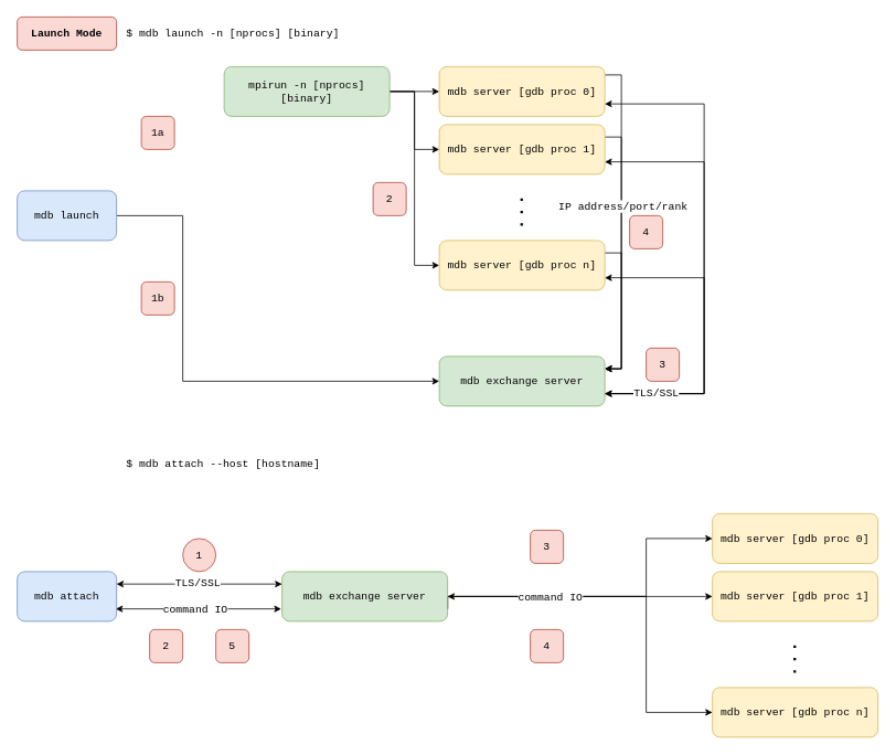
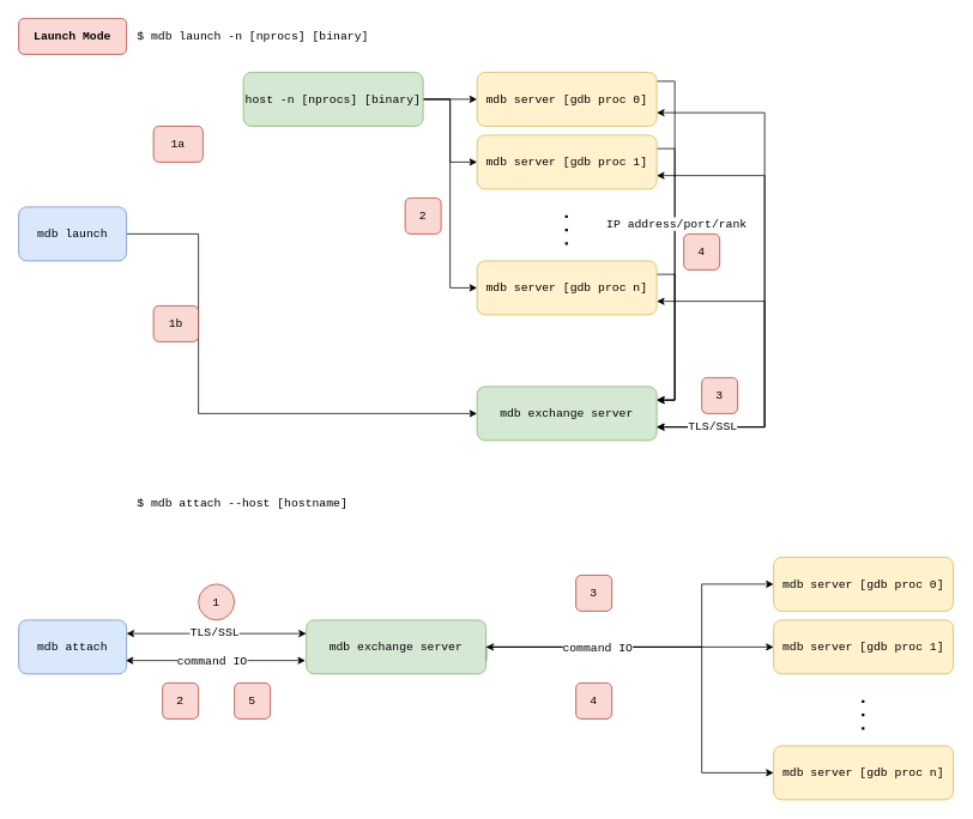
  <mxCell id="0" />
  <mxCell id="1" parent="0" />
  <mxCell id="2" value="Launch Mode" style="text;strokeColor=#ae4132;align=center;fillColor=#fad9d5;html=1;verticalAlign=middle;whiteSpace=wrap;rounded=1;glass=0;fontSize=13;fontFamily=Courier New;fontStyle=1" parent="1" vertex="1"><mxGeometry x="20" y="20" width="120" height="40" as="geometry" /></mxCell>
  <mxCell id="3" value="$ mdb launch -n [nprocs] [binary]" style="text;strokeColor=none;align=left;fillColor=none;html=1;verticalAlign=middle;whiteSpace=wrap;rounded=0;fontSize=13;fontFamily=Courier New;" parent="1" vertex="1"><mxGeometry x="150" y="20" width="320" height="40" as="geometry" /></mxCell>
  <mxCell id="4" style="edgeStyle=orthogonalEdgeStyle;rounded=0;orthogonalLoop=1;jettySize=auto;html=1;exitX=1;exitY=0.5;exitDx=0;exitDy=0;entryX=0;entryY=0.5;entryDx=0;entryDy=0;fontSize=13;fontFamily=Courier New;" parent="1" source="5" target="7" edge="1"><mxGeometry relative="1" as="geometry"><Array as="points"><mxPoint x="220" y="260" /><mxPoint x="220" y="460" /></Array></mxGeometry></mxCell>
  <mxCell id="5" value="mdb launch" style="rounded=1;whiteSpace=wrap;html=1;fillColor=#dae8fc;strokeColor=#6c8ebf;fontSize=13;fontFamily=Courier New;" parent="1" vertex="1"><mxGeometry x="20" y="230" width="120" height="60" as="geometry" /></mxCell>
  <mxCell id="6" style="edgeStyle=orthogonalEdgeStyle;rounded=0;orthogonalLoop=1;jettySize=auto;html=1;exitX=1;exitY=0.75;exitDx=0;exitDy=0;entryX=1;entryY=0.75;entryDx=0;entryDy=0;fontSize=13;fontFamily=Courier New;" edge="1" parent="1" source="7" target="43"><mxGeometry relative="1" as="geometry"><Array as="points"><mxPoint x="850" y="475" /><mxPoint x="850" y="335" /></Array></mxGeometry></mxCell>
  <mxCell id="7" value="mdb exchange server" style="rounded=1;whiteSpace=wrap;html=1;fillColor=#d5e8d4;strokeColor=#82b366;fontSize=13;fontFamily=Courier New;" parent="1" vertex="1"><mxGeometry x="530" y="430" width="200" height="60" as="geometry" /></mxCell>
  <mxCell id="8" style="edgeStyle=orthogonalEdgeStyle;rounded=0;orthogonalLoop=1;jettySize=auto;html=1;exitX=1;exitY=0.5;exitDx=0;exitDy=0;entryX=0;entryY=0.5;entryDx=0;entryDy=0;fontSize=13;fontFamily=Courier New;" parent="1" source="11" target="43" edge="1"><mxGeometry relative="1" as="geometry" /></mxCell>
  <mxCell id="9" style="edgeStyle=orthogonalEdgeStyle;rounded=0;orthogonalLoop=1;jettySize=auto;html=1;exitX=1;exitY=0.5;exitDx=0;exitDy=0;entryX=0;entryY=0.5;entryDx=0;entryDy=0;fontSize=13;fontFamily=Courier New;" parent="1" source="11" target="42" edge="1"><mxGeometry relative="1" as="geometry" /></mxCell>
  <mxCell id="10" style="edgeStyle=orthogonalEdgeStyle;rounded=0;orthogonalLoop=1;jettySize=auto;html=1;exitX=1;exitY=0.5;exitDx=0;exitDy=0;entryX=0;entryY=0.5;entryDx=0;entryDy=0;fontSize=13;fontFamily=Courier New;" parent="1" source="11" target="41" edge="1"><mxGeometry relative="1" as="geometry" /></mxCell>
- <mxCell id="11" value="mpirun -n [nprocs] [binary]" style="rounded=1;whiteSpace=wrap;html=1;fillColor=#d5e8d4;strokeColor=#82b366;fontSize=13;fontFamily=Courier New;" parent="1" vertex="1"><mxGeometry x="270" y="80" width="200" height="60" as="geometry" /></mxCell>
+ <mxCell id="11" value="host -n [nprocs] [binary]" style="rounded=1;whiteSpace=wrap;html=1;fillColor=#d5e8d4;strokeColor=#82b366;fontSize=13;fontFamily=Courier New;" parent="1" vertex="1"><mxGeometry x="270" y="80" width="200" height="60" as="geometry" /></mxCell>
  <mxCell id="12" value="$ mdb attach --host [hostname]" style="text;strokeColor=none;align=left;fillColor=none;html=1;verticalAlign=middle;whiteSpace=wrap;rounded=0;fontSize=13;fontFamily=Courier New;" parent="1" vertex="1"><mxGeometry x="150" y="540" width="320" height="40" as="geometry" /></mxCell>
- <mxCell id="13" value="1a" style="rounded=1;whiteSpace=wrap;html=1;fillColor=#fad9d5;strokeColor=#ae4132;fontSize=13;fontFamily=Courier New;" parent="1" vertex="1"><mxGeometry x="170" y="140" width="40" height="40" as="geometry" /></mxCell>
- <mxCell id="14" value="1b" style="rounded=1;whiteSpace=wrap;html=1;fillColor=#fad9d5;strokeColor=#ae4132;fontSize=13;fontFamily=Courier New;" parent="1" vertex="1"><mxGeometry x="170" y="340" width="40" height="40" as="geometry" /></mxCell>
+ <mxCell id="13" value="1a" style="rounded=1;whiteSpace=wrap;html=1;fillColor=#fad9d5;strokeColor=#ae4132;fontSize=13;fontFamily=Courier New;" parent="1" vertex="1"><mxGeometry x="170" y="140" width="55" height="40" as="geometry" /></mxCell>
+ <mxCell id="14" value="1b" style="rounded=1;whiteSpace=wrap;html=1;fillColor=#fad9d5;strokeColor=#ae4132;fontSize=13;fontFamily=Courier New;" parent="1" vertex="1"><mxGeometry x="170" y="340" width="50" height="40" as="geometry" /></mxCell>
  <mxCell id="15" value="2" style="rounded=1;whiteSpace=wrap;html=1;fillColor=#fad9d5;strokeColor=#ae4132;fontSize=13;fontFamily=Courier New;" parent="1" vertex="1"><mxGeometry x="450" y="220" width="40" height="40" as="geometry" /></mxCell>
  <mxCell id="16" value="3" style="rounded=1;whiteSpace=wrap;html=1;fillColor=#fad9d5;strokeColor=#ae4132;fontSize=13;fontFamily=Courier New;" parent="1" vertex="1"><mxGeometry x="780" y="420" width="40" height="40" as="geometry" /></mxCell>
  <mxCell id="17" style="edgeStyle=orthogonalEdgeStyle;rounded=0;orthogonalLoop=1;jettySize=auto;html=1;exitX=1;exitY=0.5;exitDx=0;exitDy=0;entryX=1;entryY=0.5;entryDx=0;entryDy=0;endArrow=classic;endFill=1;fontSize=13;fontFamily=Courier New;" parent="1" source="20" target="20" edge="1"><mxGeometry relative="1" as="geometry" /></mxCell>
  <mxCell id="18" style="edgeStyle=orthogonalEdgeStyle;rounded=0;orthogonalLoop=1;jettySize=auto;html=1;exitX=1;exitY=0.75;exitDx=0;exitDy=0;entryX=0;entryY=0.75;entryDx=0;entryDy=0;startArrow=classic;startFill=1;fontSize=13;fontFamily=Courier New;" parent="1" edge="1"><mxGeometry relative="1" as="geometry"><mxPoint x="139" y="735" as="sourcePoint" /><mxPoint x="339" y="735" as="targetPoint" /></mxGeometry></mxCell>
  <mxCell id="19" value="command IO" style="edgeLabel;html=1;align=center;verticalAlign=middle;resizable=0;points=[];fontSize=13;fontFamily=Courier New;" vertex="1" connectable="0" parent="18"><mxGeometry x="-0.047" relative="1" as="geometry"><mxPoint as="offset" /></mxGeometry></mxCell>
  <mxCell id="20" value="mdb attach" style="rounded=1;whiteSpace=wrap;html=1;fontSize=13;fontFamily=Courier New;fillColor=#dae8fc;strokeColor=#6c8ebf;" parent="1" vertex="1"><mxGeometry x="20" y="690" width="120" height="60" as="geometry" /></mxCell>
  <mxCell id="21" style="edgeStyle=orthogonalEdgeStyle;rounded=0;orthogonalLoop=1;jettySize=auto;html=1;exitX=0;exitY=0.25;exitDx=0;exitDy=0;entryX=1;entryY=0.25;entryDx=0;entryDy=0;startArrow=classic;startFill=1;fontSize=13;fontFamily=Courier New;" parent="1" source="27" target="20" edge="1"><mxGeometry relative="1" as="geometry" /></mxCell>
  <mxCell id="22" value="TLS/SSL" style="edgeLabel;html=1;align=center;verticalAlign=middle;resizable=0;points=[];fontSize=13;fontFamily=Courier New;" vertex="1" connectable="0" parent="21"><mxGeometry x="0.03" y="-2" relative="1" as="geometry"><mxPoint as="offset" /></mxGeometry></mxCell>
  <mxCell id="23" style="edgeStyle=orthogonalEdgeStyle;rounded=0;orthogonalLoop=1;jettySize=auto;html=1;exitX=1;exitY=0.75;exitDx=0;exitDy=0;entryX=0;entryY=0.5;entryDx=0;entryDy=0;fontSize=13;fontFamily=Courier New;" parent="1" source="27" target="46" edge="1"><mxGeometry relative="1" as="geometry"><Array as="points"><mxPoint x="540" y="720" /></Array></mxGeometry></mxCell>
  <mxCell id="24" style="edgeStyle=orthogonalEdgeStyle;rounded=0;orthogonalLoop=1;jettySize=auto;html=1;exitX=1;exitY=0.75;exitDx=0;exitDy=0;entryX=0;entryY=0.5;entryDx=0;entryDy=0;fontSize=13;fontFamily=Courier New;" parent="1" source="27" target="45" edge="1"><mxGeometry relative="1" as="geometry"><Array as="points"><mxPoint x="540" y="720" /><mxPoint x="780" y="720" /><mxPoint x="780" y="650" /></Array></mxGeometry></mxCell>
  <mxCell id="25" style="edgeStyle=orthogonalEdgeStyle;rounded=0;orthogonalLoop=1;jettySize=auto;html=1;exitX=1;exitY=0.5;exitDx=0;exitDy=0;entryX=0;entryY=0.5;entryDx=0;entryDy=0;startArrow=classic;startFill=1;fontSize=13;fontFamily=Courier New;" parent="1" source="27" target="47" edge="1"><mxGeometry relative="1" as="geometry"><Array as="points"><mxPoint x="780" y="720" /><mxPoint x="780" y="860" /></Array></mxGeometry></mxCell>
  <mxCell id="26" value="command IO" style="edgeLabel;html=1;align=center;verticalAlign=middle;resizable=0;points=[];fontSize=13;fontFamily=Courier New;" parent="25" vertex="1" connectable="0"><mxGeometry x="-0.64" relative="1" as="geometry"><mxPoint x="40" as="offset" /></mxGeometry></mxCell>
  <mxCell id="27" value="mdb exchange server" style="rounded=1;whiteSpace=wrap;html=1;fontSize=13;fontFamily=Courier New;fillColor=#d5e8d4;strokeColor=#82b366;" parent="1" vertex="1"><mxGeometry x="340" y="690" width="200" height="60" as="geometry" /></mxCell>
  <mxCell id="28" value="1" style="ellipse;whiteSpace=wrap;html=1;fillColor=#fad9d5;strokeColor=#ae4132;fontSize=13;fontFamily=Courier New;" parent="1" vertex="1"><mxGeometry x="220" y="650" width="40" height="40" as="geometry" /></mxCell>
  <mxCell id="29" value="2" style="rounded=1;whiteSpace=wrap;html=1;fillColor=#fad9d5;strokeColor=#ae4132;fontSize=13;fontFamily=Courier New;" parent="1" vertex="1"><mxGeometry x="180" y="760" width="40" height="40" as="geometry" /></mxCell>
  <mxCell id="30" value="5" style="rounded=1;whiteSpace=wrap;html=1;fillColor=#fad9d5;strokeColor=#ae4132;fontSize=13;fontFamily=Courier New;" parent="1" vertex="1"><mxGeometry x="260" y="760" width="40" height="40" as="geometry" /></mxCell>
  <mxCell id="31" value="3" style="rounded=1;whiteSpace=wrap;html=1;fillColor=#fad9d5;strokeColor=#ae4132;fontSize=13;fontFamily=Courier New;" parent="1" vertex="1"><mxGeometry x="640" y="640" width="40" height="40" as="geometry" /></mxCell>
  <mxCell id="32" value="4" style="rounded=1;whiteSpace=wrap;html=1;fillColor=#fad9d5;strokeColor=#ae4132;fontSize=13;fontFamily=Courier New;" parent="1" vertex="1"><mxGeometry x="640" y="760" width="40" height="40" as="geometry" /></mxCell>
  <mxCell id="33" value="4" style="rounded=1;whiteSpace=wrap;html=1;fillColor=#fad9d5;strokeColor=#ae4132;fontSize=13;fontFamily=Courier New;" parent="1" vertex="1"><mxGeometry x="760" y="260" width="40" height="40" as="geometry" /></mxCell>
  <mxCell id="34" style="edgeStyle=orthogonalEdgeStyle;rounded=0;orthogonalLoop=1;jettySize=auto;html=1;entryX=1;entryY=0.25;entryDx=0;entryDy=0;fontSize=13;fontFamily=Courier New;" edge="1" parent="1" target="7"><mxGeometry relative="1" as="geometry"><mxPoint x="730" y="90" as="sourcePoint" /><Array as="points"><mxPoint x="730" y="90" /><mxPoint x="750" y="90" /><mxPoint x="750" y="445" /></Array></mxGeometry></mxCell>
  <mxCell id="35" style="edgeStyle=orthogonalEdgeStyle;rounded=0;orthogonalLoop=1;jettySize=auto;html=1;exitX=1;exitY=0.25;exitDx=0;exitDy=0;entryX=1;entryY=0.25;entryDx=0;entryDy=0;fontSize=13;fontFamily=Courier New;" edge="1" parent="1" source="42" target="7"><mxGeometry relative="1" as="geometry"><mxPoint x="730" y="450" as="targetPoint" /><Array as="points"><mxPoint x="750" y="165" /><mxPoint x="750" y="445" /></Array></mxGeometry></mxCell>
  <mxCell id="36" value="IP address/port/rank" style="edgeLabel;html=1;align=center;verticalAlign=middle;resizable=0;points=[];fontSize=13;fontFamily=Courier New;" vertex="1" connectable="0" parent="35"><mxGeometry x="-0.357" y="1" relative="1" as="geometry"><mxPoint as="offset" /></mxGeometry></mxCell>
  <mxCell id="37" style="edgeStyle=orthogonalEdgeStyle;rounded=0;orthogonalLoop=1;jettySize=auto;html=1;exitX=1;exitY=0.25;exitDx=0;exitDy=0;entryX=1;entryY=0.25;entryDx=0;entryDy=0;fontSize=13;fontFamily=Courier New;" edge="1" parent="1" source="43" target="7"><mxGeometry relative="1" as="geometry" /></mxCell>
  <mxCell id="38" style="edgeStyle=orthogonalEdgeStyle;rounded=0;orthogonalLoop=1;jettySize=auto;html=1;exitX=1;exitY=0.75;exitDx=0;exitDy=0;entryX=1;entryY=0.75;entryDx=0;entryDy=0;startArrow=classic;startFill=1;fontSize=13;fontFamily=Courier New;" edge="1" parent="1" source="41" target="7"><mxGeometry relative="1" as="geometry"><Array as="points"><mxPoint x="850" y="125" /><mxPoint x="850" y="475" /></Array></mxGeometry></mxCell>
  <mxCell id="39" style="edgeStyle=orthogonalEdgeStyle;rounded=0;orthogonalLoop=1;jettySize=auto;html=1;exitX=1;exitY=0.75;exitDx=0;exitDy=0;entryX=1;entryY=0.75;entryDx=0;entryDy=0;startArrow=classic;startFill=1;fontSize=13;fontFamily=Courier New;" edge="1" parent="1" source="42" target="7"><mxGeometry relative="1" as="geometry"><Array as="points"><mxPoint x="850" y="195" /><mxPoint x="850" y="475" /></Array></mxGeometry></mxCell>
  <mxCell id="40" value="TLS/SSL" style="edgeLabel;html=1;align=center;verticalAlign=middle;resizable=0;points=[];fontSize=13;fontFamily=Courier New;" vertex="1" connectable="0" parent="39"><mxGeometry x="0.767" y="-2" relative="1" as="geometry"><mxPoint as="offset" /></mxGeometry></mxCell>
  <mxCell id="41" value="mdb server [gdb proc 0]" style="rounded=1;whiteSpace=wrap;html=1;fillColor=#fff2cc;strokeColor=#d6b656;fontSize=13;fontFamily=Courier New;" parent="1" vertex="1"><mxGeometry x="530" y="80" width="200" height="60" as="geometry" /></mxCell>
  <mxCell id="42" value="mdb server [gdb proc 1]" style="rounded=1;whiteSpace=wrap;html=1;fillColor=#fff2cc;strokeColor=#d6b656;fontSize=13;fontFamily=Courier New;" parent="1" vertex="1"><mxGeometry x="530" y="150" width="200" height="60" as="geometry" /></mxCell>
  <mxCell id="43" value="mdb server [gdb proc n]" style="rounded=1;whiteSpace=wrap;html=1;fillColor=#fff2cc;strokeColor=#d6b656;fontSize=13;fontFamily=Courier New;" parent="1" vertex="1"><mxGeometry x="530" y="290" width="200" height="60" as="geometry" /></mxCell>
  <mxCell id="44" value="" style="endArrow=none;dashed=1;html=1;strokeWidth=3;rounded=0;dashPattern=1 4;fontSize=13;fontFamily=Courier New;" parent="1" edge="1"><mxGeometry width="50" height="50" relative="1" as="geometry"><mxPoint x="629.5" y="272" as="sourcePoint" /><mxPoint x="629.5" y="232" as="targetPoint" /></mxGeometry></mxCell>
  <mxCell id="45" value="mdb server [gdb proc 0]" style="rounded=1;whiteSpace=wrap;html=1;fontSize=13;fontFamily=Courier New;fillColor=#fff2cc;strokeColor=#d6b656;" parent="1" vertex="1"><mxGeometry x="860" y="620" width="200" height="60" as="geometry" /></mxCell>
  <mxCell id="46" value="mdb server [gdb proc 1]" style="rounded=1;whiteSpace=wrap;html=1;fontSize=13;fontFamily=Courier New;fillColor=#fff2cc;strokeColor=#d6b656;" parent="1" vertex="1"><mxGeometry x="860" y="690" width="200" height="60" as="geometry" /></mxCell>
  <mxCell id="47" value="mdb server [gdb proc n]" style="rounded=1;whiteSpace=wrap;html=1;fontSize=13;fontFamily=Courier New;fillColor=#fff2cc;strokeColor=#d6b656;" parent="1" vertex="1"><mxGeometry x="860" y="830" width="200" height="60" as="geometry" /></mxCell>
  <mxCell id="48" value="" style="endArrow=none;dashed=1;html=1;strokeWidth=3;rounded=0;dashPattern=1 4;fontSize=13;fontFamily=Courier New;" parent="1" edge="1"><mxGeometry width="50" height="50" relative="1" as="geometry"><mxPoint x="959.5" y="812" as="sourcePoint" /><mxPoint x="959.5" y="772" as="targetPoint" /></mxGeometry></mxCell>
